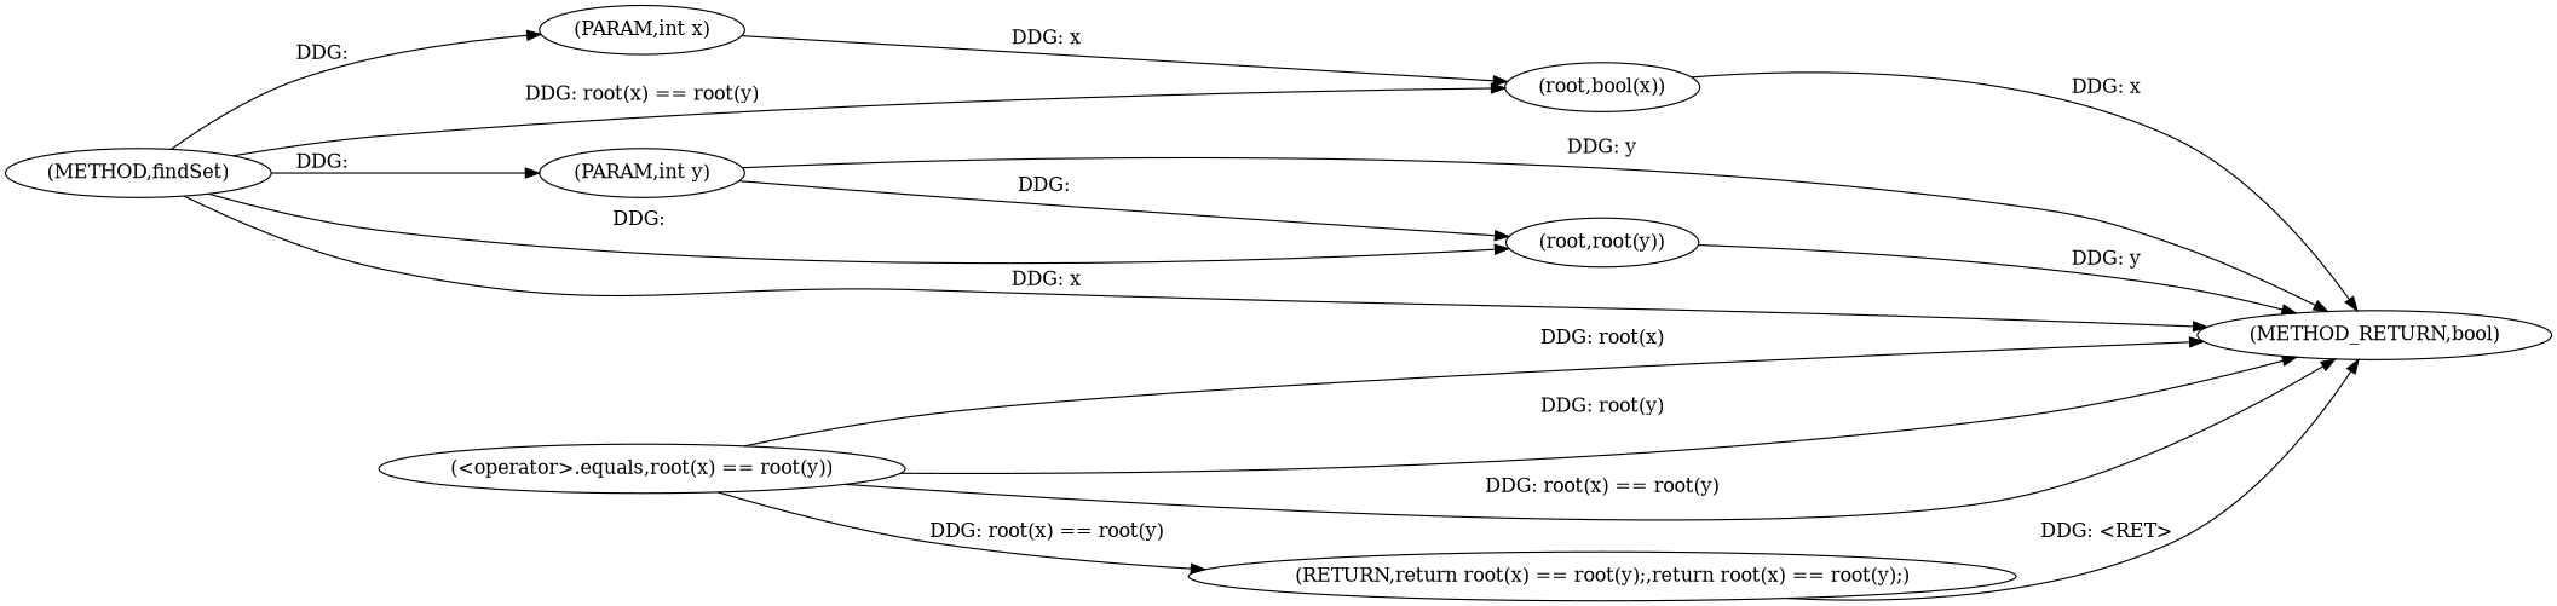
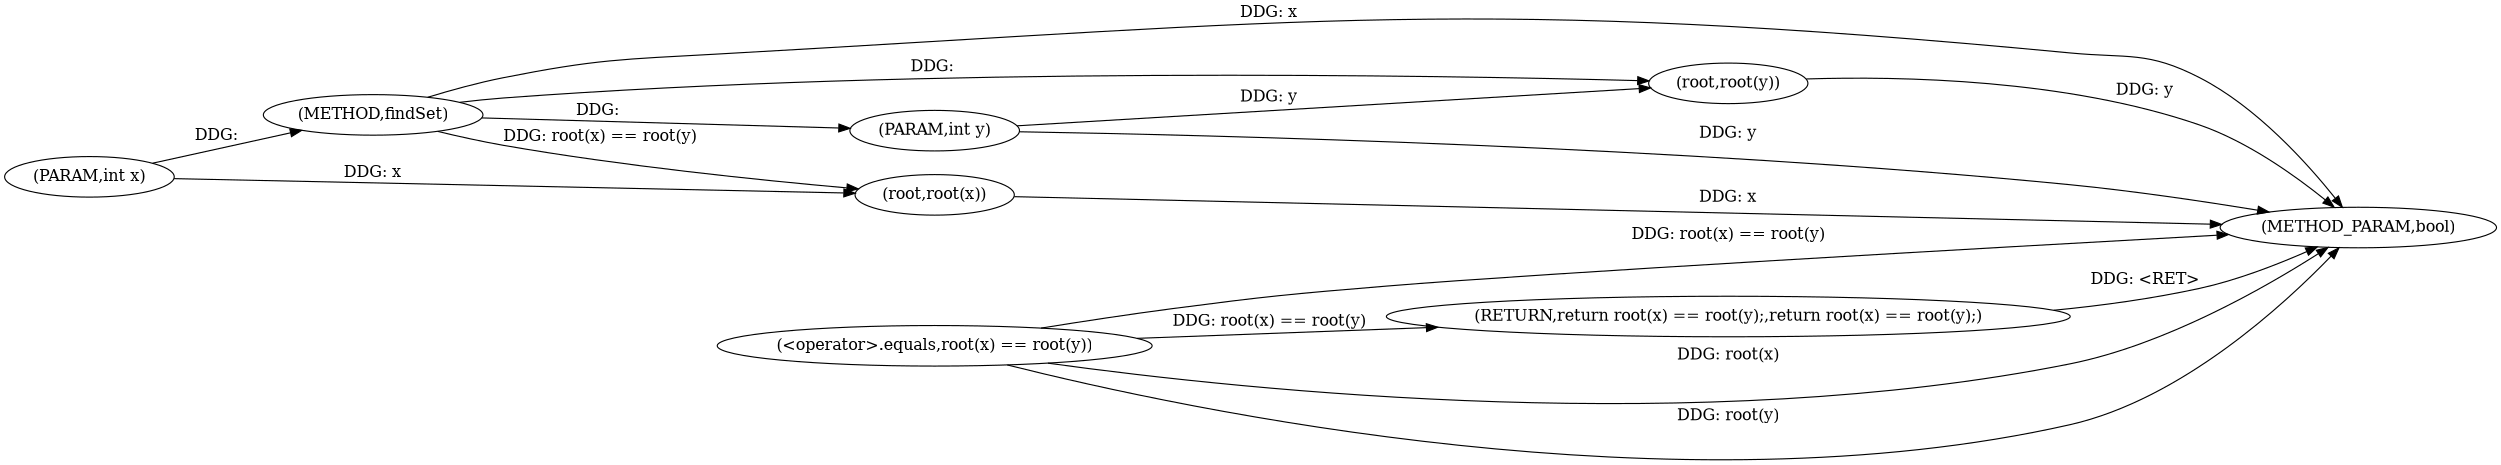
  digraph {
    rankdir=LR
    n1 [label="(METHOD,findSet)"]
    n2 [label="(PARAM,int x)"]
    n3 [label="(PARAM,int y)"]
-   n4 [label="(root,bool(x))"]
+   n4 [label="(root,root(x))"]
    n5 [label="(root,root(y))"]
-   n6 [label="(METHOD_RETURN,bool)"]
+   n6 [label="(METHOD_PARAM,bool)"]
    n7 [label="(RETURN,return root(x) == root(y);,return root(x) == root(y);)"]
    n8 [label="(<operator>.equals,root(x) == root(y))"]
-   n1 -> n2 [label="DDG: "]
+   n2 -> n1 [label="DDG: "]
    n1 -> n3 [label="DDG: "]
    n1 -> n4 [label="DDG: root(x) == root(y)"]
    n1 -> n5 [label="DDG: "]
    n1 -> n6 [label="DDG: x"]
    n2 -> n4 [label="DDG: x"]
-   n3 -> n5 [label="DDG: "]
+   n3 -> n5 [label="DDG: y"]
    n3 -> n6 [label="DDG: y"]
    n4 -> n6 [label="DDG: x"]
    n5 -> n6 [label="DDG: y"]
    n7 -> n6 [label="DDG: <RET>"]
    n8 -> n6 [label="DDG: root(x)"]
    n8 -> n6 [label="DDG: root(y)"]
    n8 -> n6 [label="DDG: root(x) == root(y)"]
    n8 -> n7 [label="DDG: root(x) == root(y)"]
  }
